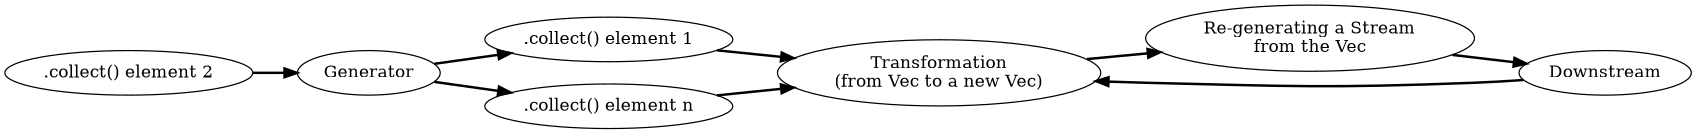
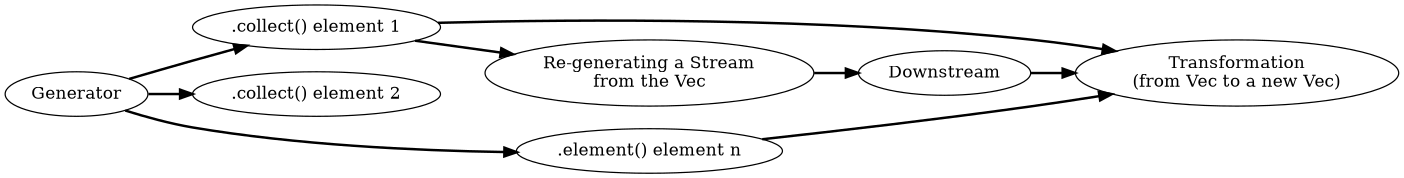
  digraph {
    rankdir=LR
    edge [style=bold]
    Generator
    ".collect() element 1"
    ".collect() element 2"
-   ".collect() element n"
+   ".collect() element n" [label=".element() element n"]
    "Transformation\n(from Vec to a new Vec)"
    "Re-generating a Stream\nfrom the Vec"
    Downstream
    Generator -> ".collect() element 1"
-   ".collect() element 2" -> Generator
+   Generator -> ".collect() element 2"
    Generator -> ".collect() element n"
    ".collect() element 1" -> "Transformation\n(from Vec to a new Vec)"
    ".collect() element n" -> "Transformation\n(from Vec to a new Vec)"
-   "Transformation\n(from Vec to a new Vec)" -> "Re-generating a Stream\nfrom the Vec"
+   ".collect() element 1" -> "Re-generating a Stream\nfrom the Vec"
    "Re-generating a Stream\nfrom the Vec" -> Downstream
    Downstream -> "Transformation\n(from Vec to a new Vec)"
  }
